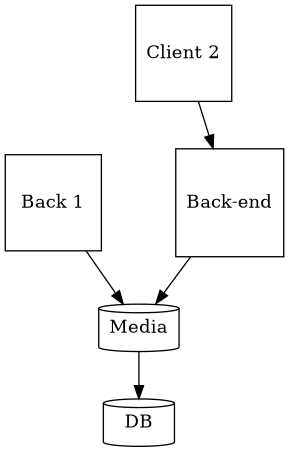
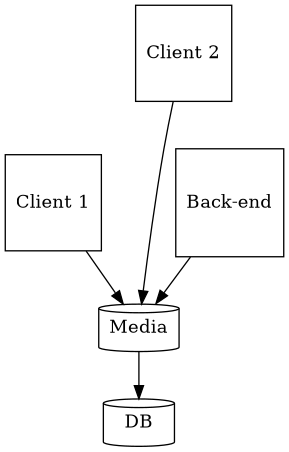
  digraph {
    rankdir=TB
    node [shape=square]
-   n1 [label="Back 1"]
+   n1 [label="Client 1"]
    n2 [label=Media shape=cylinder]
    n3 [label="Back-end"]
    n4 [label="Client 2"]
    n5 [label=DB shape=cylinder]
    n1 -> n2
    n2 -> n5
    n3 -> n2
-   n4 -> n3
+   n4 -> n2
  }
